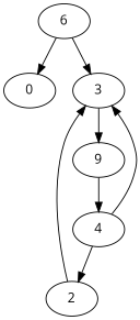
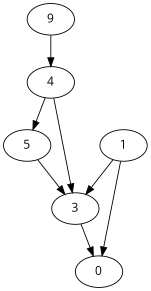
  digraph {
    fontname="Open Sans"
    node [fontname="Open Sans"]
    edge [fontname="Open Sans"]
    n1 [label=0]
-   n2 [label=2]
+   n2 [label=5]
    n3 [label=3]
-   n4 [label=6]
+   n4 [label=1]
    n5 [label=9]
    n6 [label=4]
    n2 -> n3
-   n3 -> n5
+   n3 -> n1
    n4 -> n1
    n4 -> n3
    n5 -> n6
    n6 -> n2
    n6 -> n3
  }
